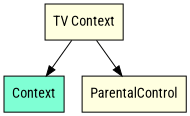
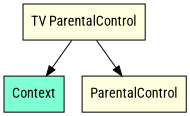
  digraph {
    fontname="Roboto Condensed"
    node [fillcolor=lightyellow fontname="Roboto Condensed" shape=box style=filled]
    edge [fontname="Roboto Condensed"]
-   n1 [label="TV Context" root=true]
+   n1 [label="TV ParentalControl" root=true]
    n2 [fillcolor=aquamarine label=Context]
    ParentalControl
    n1 -> n2
    n1 -> ParentalControl
  }
